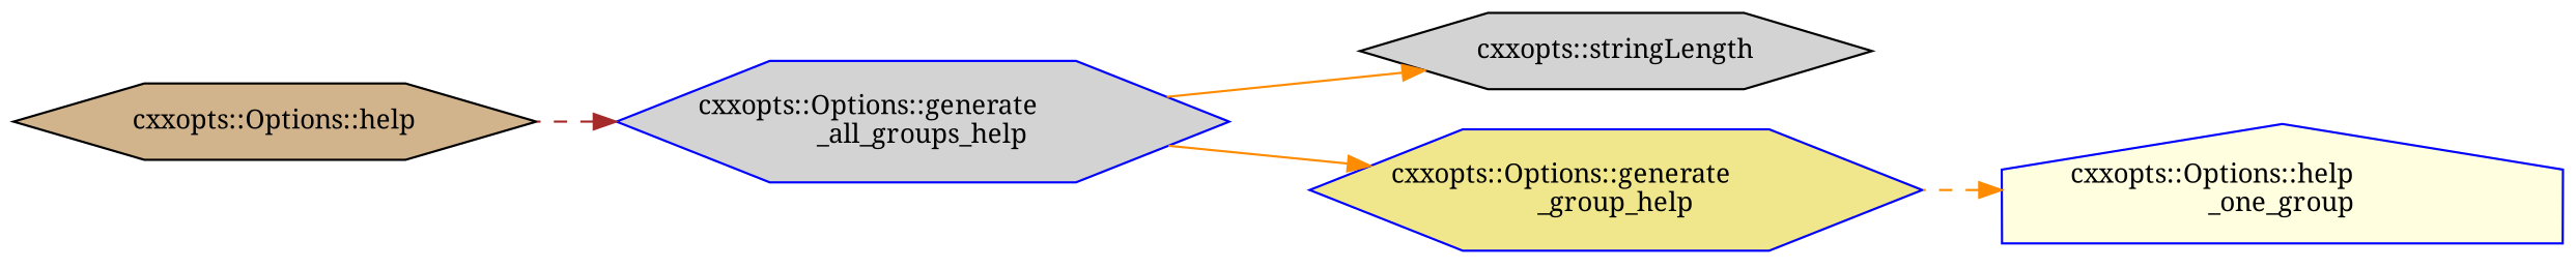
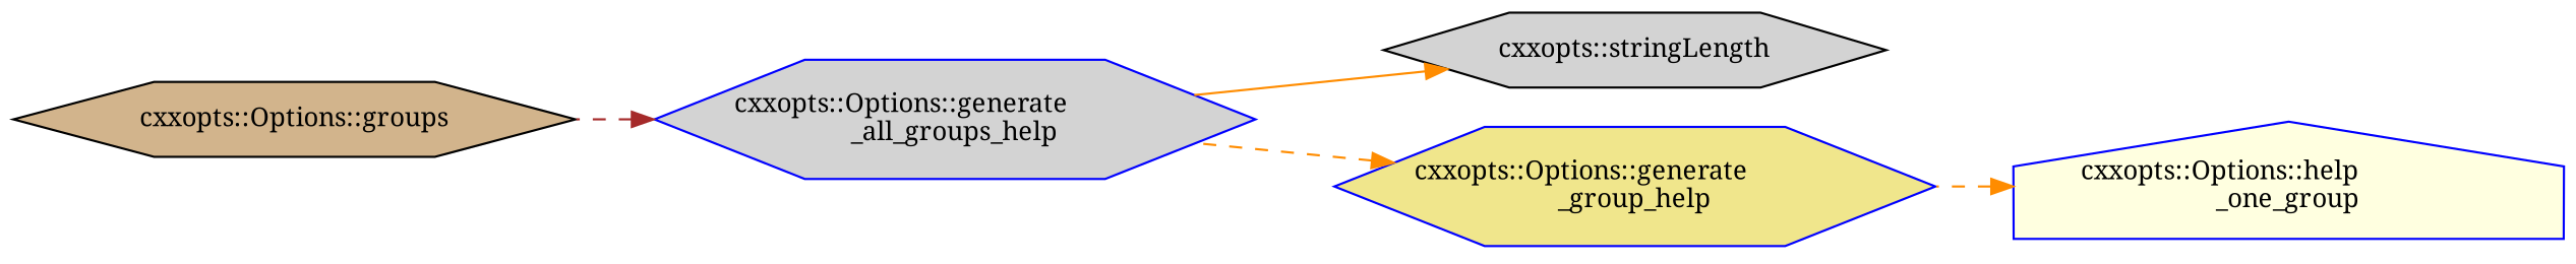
  digraph {
    fontname="Noto Serif"
    rankdir=RL
    node [color=blue fillcolor=lightgrey fontname="Noto Serif" fontsize=12 shape=hexagon style=filled]
    edge [color=darkorange dir=back fontname="Noto Serif" fontsize=12 labelfontname=Helvetica labelfontsize=12 style=solid]
    n1 [color=black fontcolor=black height=0.2 label="cxxopts::stringLength" width=0.4]
    n2 [height=0.2 label="cxxopts::Options::generate\l_all_groups_help" width=0.4]
    n3 [fillcolor=lightyellow height=0.2 label="cxxopts::Options::help\l_one_group" shape=house width=0.4]
    n4 [fillcolor=khaki height=0.2 label="cxxopts::Options::generate\l_group_help" width=0.4]
-   n5 [color=black fillcolor=tan height=0.2 label="cxxopts::Options::help" width=0.4]
+   n5 [color=black fillcolor=tan height=0.2 label="cxxopts::Options::groups" width=0.4]
    n1 -> n2
    n2 -> n5 [color=brown style=dashed]
    n3 -> n4 [style=dashed]
-   n4 -> n2
+   n4 -> n2 [style=dashed]
  }
